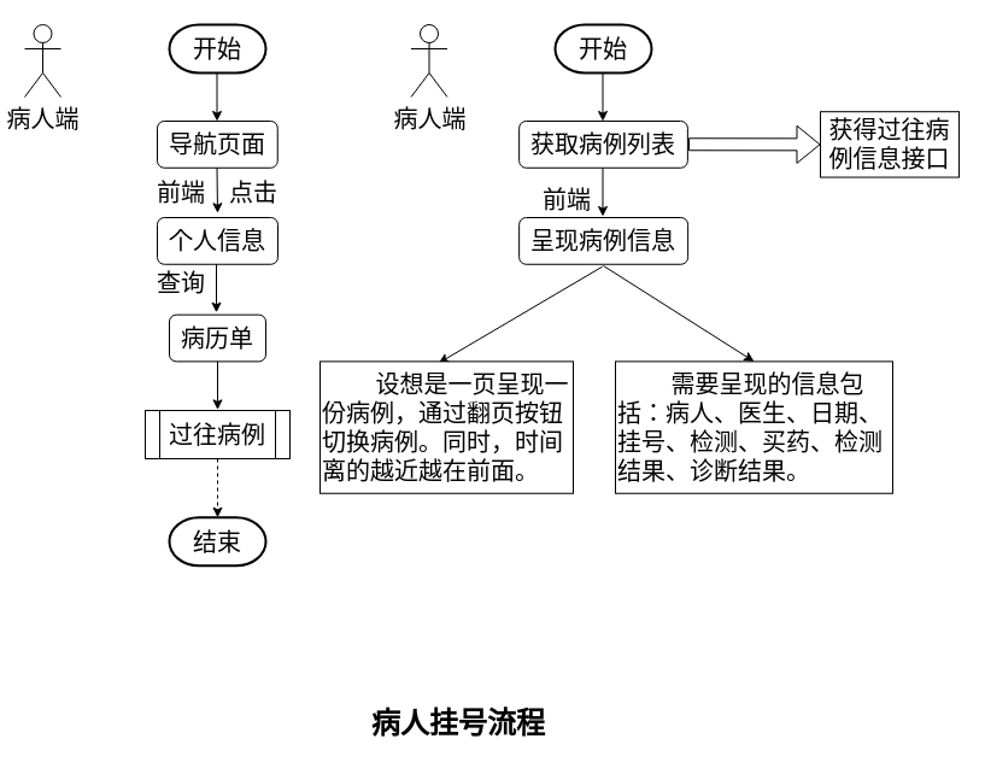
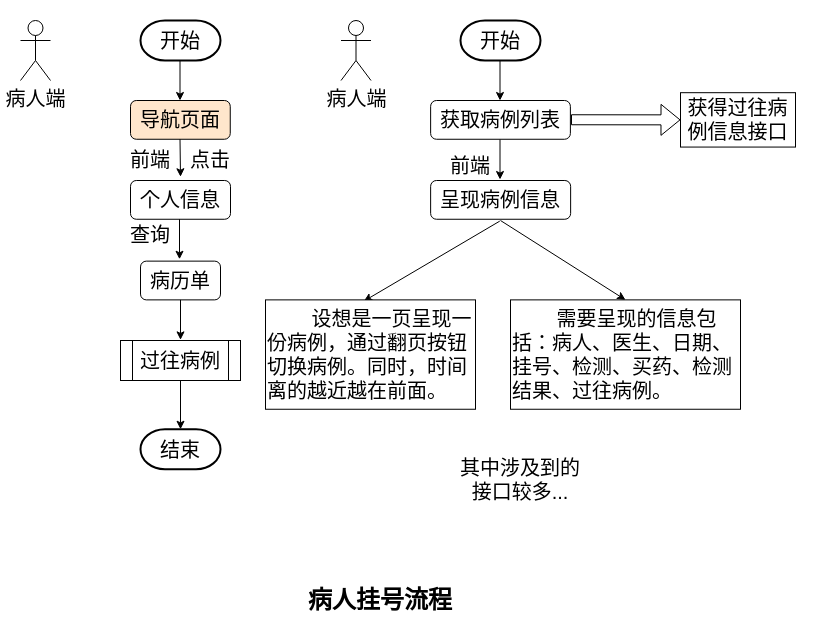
  <mxCell id="0" />
  <mxCell id="1" parent="0" />
  <mxCell id="2" value="&lt;font style=&quot;font-size: 20px;&quot;&gt;病人端&lt;/font&gt;" style="shape=umlActor;verticalLabelPosition=bottom;verticalAlign=top;html=1;outlineConnect=0;" parent="1" vertex="1"><mxGeometry x="20" y="20" width="30" height="60" as="geometry" /></mxCell>
  <mxCell id="3" value="开始" style="strokeWidth=2;html=1;shape=mxgraph.flowchart.terminator;whiteSpace=wrap;fontSize=20;" parent="1" vertex="1"><mxGeometry x="140" y="20" width="80" height="40" as="geometry" /></mxCell>
  <mxCell id="4" value="" style="endArrow=classic;html=1;fontSize=20;exitX=0.5;exitY=1;exitDx=0;exitDy=0;exitPerimeter=0;strokeWidth=1;" parent="1" edge="1"><mxGeometry width="50" height="50" relative="1" as="geometry"><mxPoint x="179.5" y="60" as="sourcePoint" /><mxPoint x="179.5" y="100" as="targetPoint" /></mxGeometry></mxCell>
- <mxCell id="5" value="导航页面" style="rounded=1;whiteSpace=wrap;html=1;fontSize=20;" parent="1" vertex="1"><mxGeometry x="130" y="100" width="99.75" height="38.75" as="geometry" /></mxCell>
+ <mxCell id="5" value="导航页面" style="rounded=1;whiteSpace=wrap;html=1;fontSize=20;fillColor=#ffe6cc;" parent="1" vertex="1"><mxGeometry x="130" y="100" width="99.75" height="38.75" as="geometry" /></mxCell>
  <mxCell id="6" value="" style="endArrow=classic;html=1;fontSize=20;exitX=0.5;exitY=1;exitDx=0;exitDy=0;exitPerimeter=0;strokeWidth=1;entryX=0.5;entryY=0;entryDx=0;entryDy=0;" parent="1" edge="1"><mxGeometry width="50" height="50" relative="1" as="geometry"><mxPoint x="179.5" y="138.75" as="sourcePoint" /><mxPoint x="180" y="176.25" as="targetPoint" /></mxGeometry></mxCell>
  <mxCell id="7" value="前端" style="text;html=1;strokeColor=none;fillColor=none;align=center;verticalAlign=middle;whiteSpace=wrap;rounded=0;fontSize=20;" parent="1" vertex="1"><mxGeometry x="120" y="143.75" width="60" height="30" as="geometry" /></mxCell>
  <mxCell id="8" value="点击" style="text;html=1;strokeColor=none;fillColor=none;align=center;verticalAlign=middle;whiteSpace=wrap;rounded=0;fontSize=20;" parent="1" vertex="1"><mxGeometry x="180" y="143.75" width="60" height="30" as="geometry" /></mxCell>
  <mxCell id="9" value="个人信息" style="rounded=1;whiteSpace=wrap;html=1;fontSize=20;" parent="1" vertex="1"><mxGeometry x="130" y="180" width="100" height="38.75" as="geometry" /></mxCell>
  <mxCell id="10" value="" style="endArrow=classic;html=1;fontSize=20;exitX=0.5;exitY=1;exitDx=0;exitDy=0;exitPerimeter=0;strokeWidth=1;" parent="1" edge="1"><mxGeometry width="50" height="50" relative="1" as="geometry"><mxPoint x="179" y="218.75" as="sourcePoint" /><mxPoint x="179" y="258.75" as="targetPoint" /></mxGeometry></mxCell>
  <mxCell id="11" value="病历单" style="rounded=1;whiteSpace=wrap;html=1;fontSize=20;" parent="1" vertex="1"><mxGeometry x="140" y="260.63" width="80" height="38.75" as="geometry" /></mxCell>
  <mxCell id="12" value="查询" style="text;html=1;strokeColor=none;fillColor=none;align=center;verticalAlign=middle;whiteSpace=wrap;rounded=0;fontSize=20;" parent="1" vertex="1"><mxGeometry x="120" y="218.75" width="60" height="30" as="geometry" /></mxCell>
  <mxCell id="13" value="" style="endArrow=classic;html=1;fontSize=20;exitX=0.5;exitY=1;exitDx=0;exitDy=0;exitPerimeter=0;strokeWidth=1;" parent="1" edge="1"><mxGeometry width="50" height="50" relative="1" as="geometry"><mxPoint x="180" y="299.38" as="sourcePoint" /><mxPoint x="180" y="339.38" as="targetPoint" /></mxGeometry></mxCell>
  <mxCell id="14" value="&lt;span style=&quot;font-size: 20px;&quot;&gt;过往病例&lt;/span&gt;" style="shape=process;whiteSpace=wrap;html=1;backgroundOutline=1;" parent="1" vertex="1"><mxGeometry x="120" y="340" width="120" height="40" as="geometry" /></mxCell>
- <mxCell id="15" value="" style="endArrow=classic;html=1;fontSize=20;strokeWidth=1;entryX=0.5;entryY=0;entryDx=0;entryDy=0;entryPerimeter=0;exitX=0.5;exitY=1;exitDx=0;exitDy=0;dashed=1;" parent="1" source="14" target="16" edge="1"><mxGeometry width="50" height="50" relative="1" as="geometry"><mxPoint x="280" y="410" as="sourcePoint" /><mxPoint x="250" y="410" as="targetPoint" /></mxGeometry></mxCell>
+ <mxCell id="15" value="" style="endArrow=classic;html=1;fontSize=20;strokeWidth=1;entryX=0.5;entryY=0;entryDx=0;entryDy=0;entryPerimeter=0;exitX=0.5;exitY=1;exitDx=0;exitDy=0;" parent="1" source="14" target="16" edge="1"><mxGeometry width="50" height="50" relative="1" as="geometry"><mxPoint x="280" y="410" as="sourcePoint" /><mxPoint x="250" y="410" as="targetPoint" /></mxGeometry></mxCell>
  <mxCell id="16" value="结束" style="strokeWidth=2;html=1;shape=mxgraph.flowchart.terminator;whiteSpace=wrap;fontSize=20;" parent="1" vertex="1"><mxGeometry x="140" y="428.75" width="80" height="40" as="geometry" /></mxCell>
  <mxCell id="17" value="&lt;font style=&quot;font-size: 20px;&quot;&gt;病人端&lt;/font&gt;" style="shape=umlActor;verticalLabelPosition=bottom;verticalAlign=top;html=1;outlineConnect=0;" parent="1" vertex="1"><mxGeometry x="340.5" y="20" width="30" height="60" as="geometry" /></mxCell>
  <mxCell id="18" value="开始" style="strokeWidth=2;html=1;shape=mxgraph.flowchart.terminator;whiteSpace=wrap;fontSize=20;" parent="1" vertex="1"><mxGeometry x="460" y="20" width="80" height="40" as="geometry" /></mxCell>
  <mxCell id="19" value="" style="endArrow=classic;html=1;fontSize=20;exitX=0.5;exitY=1;exitDx=0;exitDy=0;exitPerimeter=0;strokeWidth=1;" parent="1" edge="1"><mxGeometry width="50" height="50" relative="1" as="geometry"><mxPoint x="499.5" y="60" as="sourcePoint" /><mxPoint x="499.5" y="100" as="targetPoint" /></mxGeometry></mxCell>
  <mxCell id="20" value="获取病例列表" style="rounded=1;whiteSpace=wrap;html=1;fontSize=20;" parent="1" vertex="1"><mxGeometry x="430.13" y="100" width="139.75" height="38.75" as="geometry" /></mxCell>
  <mxCell id="21" value="" style="shape=flexArrow;endArrow=classic;html=1;exitX=1;exitY=0.5;exitDx=0;exitDy=0;entryX=0;entryY=0.5;entryDx=0;entryDy=0;" parent="1" target="22" edge="1"><mxGeometry width="50" height="50" relative="1" as="geometry"><mxPoint x="570.5" y="119.25" as="sourcePoint" /><mxPoint x="715.5" y="118.875" as="targetPoint" /></mxGeometry></mxCell>
  <mxCell id="22" value="&lt;font style=&quot;font-size: 20px;&quot;&gt;获得过往病例信息接口&lt;/font&gt;" style="rounded=0;whiteSpace=wrap;html=1;fillColor=none;" parent="1" vertex="1"><mxGeometry x="680" y="92.19" width="115" height="54.37" as="geometry" /></mxCell>
  <mxCell id="23" value="" style="endArrow=classic;html=1;fontSize=20;exitX=0.5;exitY=1;exitDx=0;exitDy=0;exitPerimeter=0;strokeWidth=1;" parent="1" edge="1"><mxGeometry width="50" height="50" relative="1" as="geometry"><mxPoint x="499.5" y="139" as="sourcePoint" /><mxPoint x="499.5" y="179" as="targetPoint" /></mxGeometry></mxCell>
  <mxCell id="24" value="前端" style="text;html=1;strokeColor=none;fillColor=none;align=center;verticalAlign=middle;whiteSpace=wrap;rounded=0;fontSize=20;" parent="1" vertex="1"><mxGeometry x="440.25" y="150" width="60" height="30" as="geometry" /></mxCell>
  <mxCell id="25" value="" style="endArrow=classic;html=1;fontSize=20;exitX=0.5;exitY=1;exitDx=0;exitDy=0;exitPerimeter=0;strokeWidth=1;entryX=0.468;entryY=0.012;entryDx=0;entryDy=0;entryPerimeter=0;" parent="1" target="28" edge="1"><mxGeometry width="50" height="50" relative="1" as="geometry"><mxPoint x="499.25" y="220.63" as="sourcePoint" /><mxPoint x="499.25" y="260.63" as="targetPoint" /></mxGeometry></mxCell>
  <mxCell id="26" value="呈现病例信息" style="rounded=1;whiteSpace=wrap;html=1;fontSize=20;" parent="1" vertex="1"><mxGeometry x="430.13" y="180" width="140" height="38.75" as="geometry" /></mxCell>
  <mxCell id="27" value="病人挂号流程" style="text;html=1;strokeColor=none;fillColor=none;align=center;verticalAlign=middle;whiteSpace=wrap;rounded=0;fontSize=24;fontStyle=1" parent="1" vertex="1"><mxGeometry x="300" y="580" width="160" height="40" as="geometry" /></mxCell>
  <mxCell id="28" value="&lt;font style=&quot;font-size: 20px;&quot;&gt;&lt;span style=&quot;white-space: pre;&quot;&gt;&#09;&lt;/span&gt;设想是一页呈现一份病例，通过翻页按钮切换病例。同时，时间离的越近越在前面。&lt;/font&gt;" style="rounded=0;whiteSpace=wrap;html=1;align=left;" parent="1" vertex="1"><mxGeometry x="265" y="299.38" width="210" height="109.37" as="geometry" /></mxCell>
  <mxCell id="29" value="" style="endArrow=classic;html=1;fontSize=20;entryX=0.5;entryY=0;entryDx=0;entryDy=0;" parent="1" target="30" edge="1"><mxGeometry width="50" height="50" relative="1" as="geometry"><mxPoint x="500" y="220" as="sourcePoint" /><mxPoint x="670" y="270" as="targetPoint" /></mxGeometry></mxCell>
- <mxCell id="30" value="&lt;span style=&quot;font-size: 20px;&quot;&gt;&lt;span style=&quot;white-space: pre;&quot;&gt;&#09;&lt;/span&gt;需要呈现的信息包括：病人、医生、日期、挂号、检测、买药、检测结果、诊断结果。&lt;br&gt;&lt;/span&gt;" style="rounded=0;whiteSpace=wrap;html=1;align=left;" parent="1" vertex="1"><mxGeometry x="510" y="299.38" width="230" height="109.37" as="geometry" /></mxCell>
+ <mxCell id="30" value="&lt;span style=&quot;font-size: 20px;&quot;&gt;&lt;span style=&quot;white-space: pre;&quot;&gt;&#09;&lt;/span&gt;需要呈现的信息包括：病人、医生、日期、挂号、检测、买药、检测结果、过往病例。&lt;br&gt;&lt;/span&gt;" style="rounded=0;whiteSpace=wrap;html=1;align=left;" parent="1" vertex="1"><mxGeometry x="510" y="299.38" width="230" height="109.37" as="geometry" /></mxCell>
+ <mxCell id="31" value="其中涉及到的接口较多..." style="text;html=1;strokeColor=none;fillColor=none;align=center;verticalAlign=middle;whiteSpace=wrap;rounded=0;fontSize=20;" parent="1" vertex="1"><mxGeometry x="450" y="458.75" width="140" height="41.25" as="geometry" /></mxCell>
